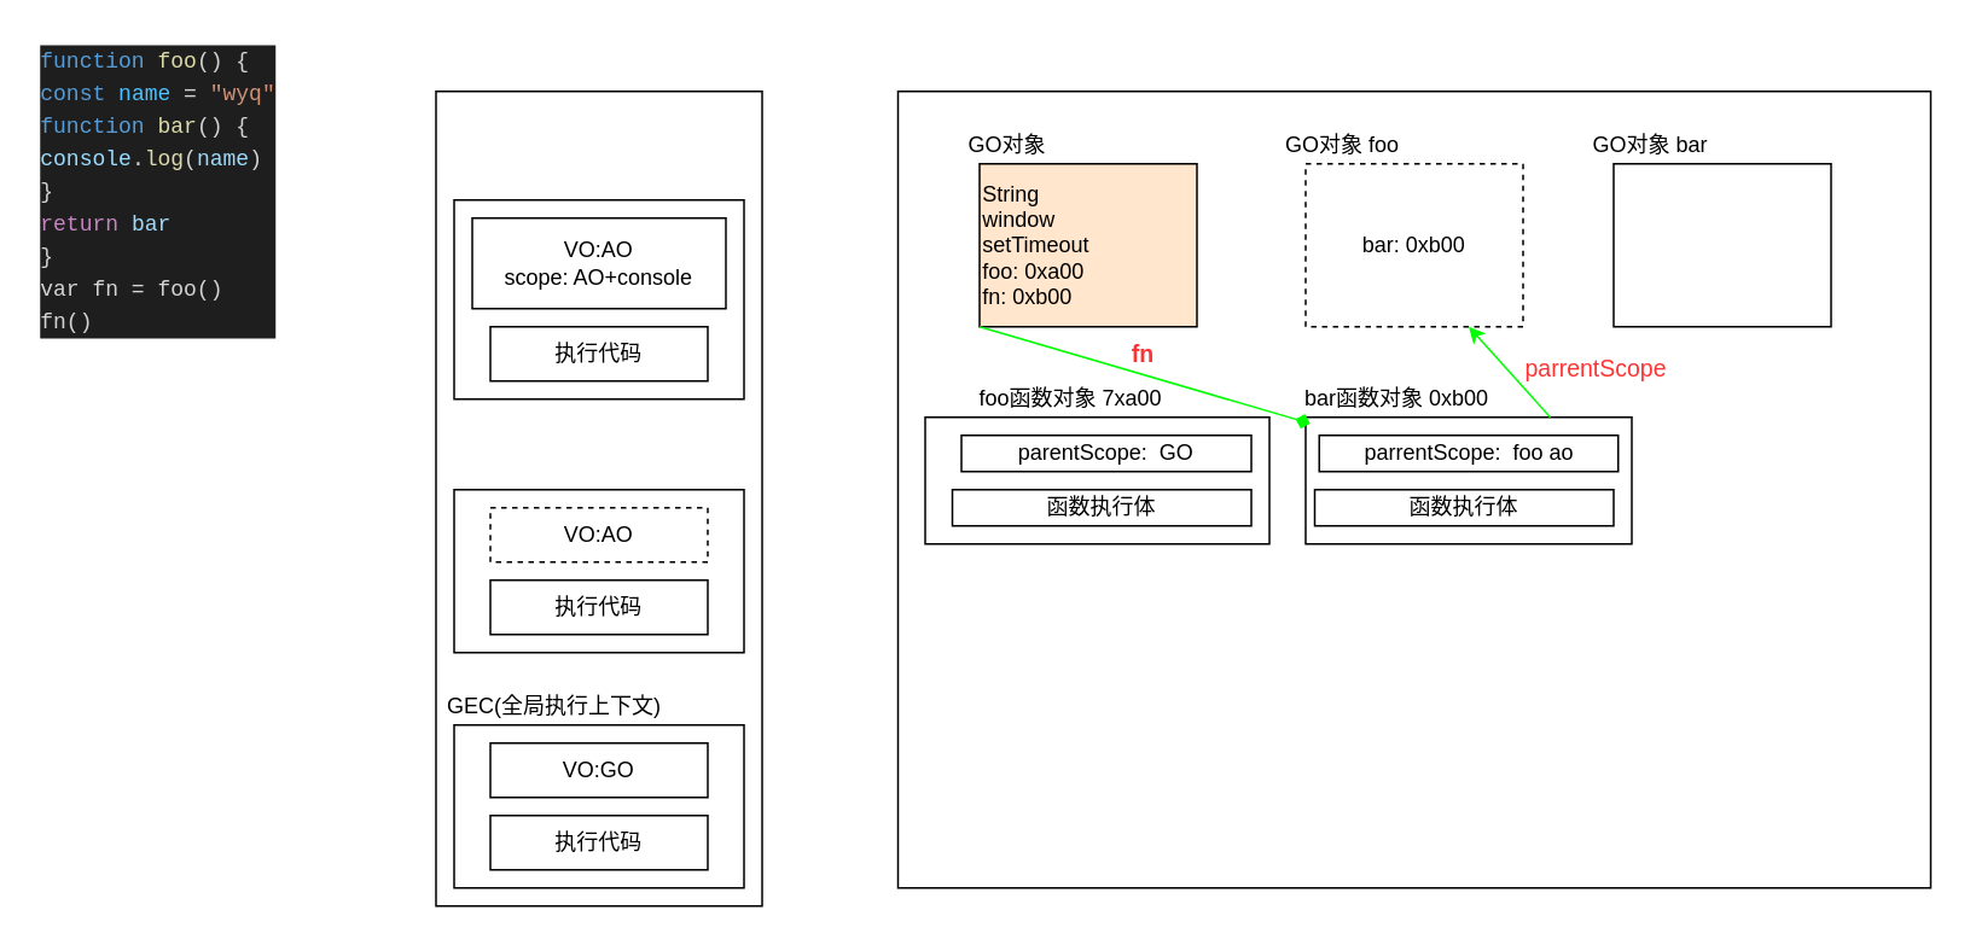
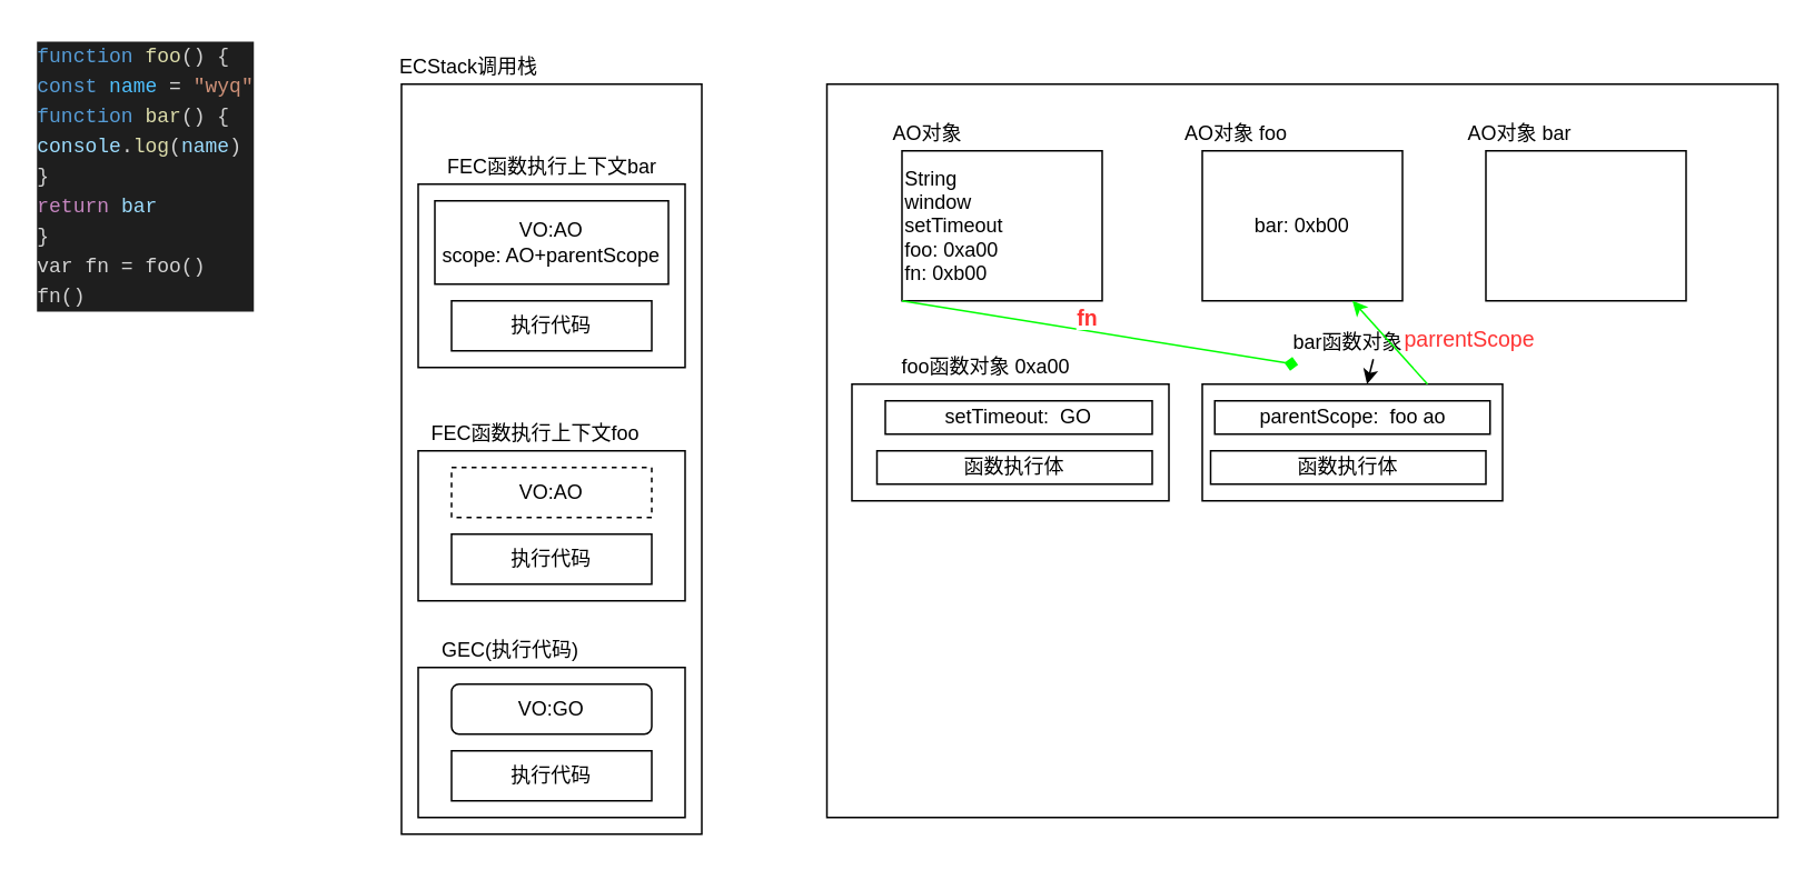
  <mxCell id="0" />
  <mxCell id="1" parent="0" />
  <mxCell id="2" value="&lt;div style=&quot;color: rgb(212 , 212 , 212) ; background-color: rgb(30 , 30 , 30) ; font-family: &amp;#34;menlo&amp;#34; , &amp;#34;monaco&amp;#34; , &amp;#34;courier new&amp;#34; , monospace ; line-height: 18px&quot;&gt;&lt;div&gt;&lt;div&gt;&lt;span style=&quot;color: rgb(86 , 156 , 214)&quot;&gt;function&lt;/span&gt;&amp;nbsp;&lt;span style=&quot;color: rgb(220 , 220 , 170)&quot;&gt;foo&lt;/span&gt;() {&lt;/div&gt;&lt;div&gt;&lt;span style=&quot;color: rgb(86 , 156 , 214)&quot;&gt;const&lt;/span&gt;&amp;nbsp;&lt;span style=&quot;color: rgb(79 , 193 , 255)&quot;&gt;name&lt;/span&gt;&amp;nbsp;=&amp;nbsp;&lt;span style=&quot;color: rgb(206 , 145 , 120)&quot;&gt;&quot;wyq&quot;&lt;/span&gt;&lt;/div&gt;&lt;div&gt;&lt;span style=&quot;color: rgb(86 , 156 , 214)&quot;&gt;function&lt;/span&gt;&amp;nbsp;&lt;span style=&quot;color: rgb(220 , 220 , 170)&quot;&gt;bar&lt;/span&gt;() {&lt;/div&gt;&lt;div&gt;&lt;span style=&quot;color: rgb(156 , 220 , 254)&quot;&gt;console&lt;/span&gt;.&lt;span style=&quot;color: rgb(220 , 220 , 170)&quot;&gt;log&lt;/span&gt;(&lt;span style=&quot;color: rgb(156 , 220 , 254)&quot;&gt;name&lt;/span&gt;)&lt;/div&gt;&lt;div&gt;}&lt;/div&gt;&lt;div&gt;&lt;span style=&quot;color: rgb(197 , 134 , 192)&quot;&gt;return&lt;/span&gt;&amp;nbsp;&lt;span style=&quot;color: rgb(156 , 220 , 254)&quot;&gt;bar&lt;/span&gt;&lt;/div&gt;&lt;div&gt;}&lt;/div&gt;&lt;/div&gt;&lt;div&gt;var fn = foo()&lt;/div&gt;&lt;div&gt;fn()&lt;/div&gt;&lt;/div&gt;" style="text;html=1;align=left;verticalAlign=middle;resizable=0;points=[];autosize=1;strokeColor=none;fillColor=none;" vertex="1" parent="1"><mxGeometry x="20" y="20" width="150" height="170" as="geometry" /></mxCell>
  <mxCell id="3" value="" style="rounded=0;whiteSpace=wrap;html=1;" vertex="1" parent="1"><mxGeometry x="240" y="50" width="180" height="450" as="geometry" /></mxCell>
+ <mxCell id="4" value="ECStack调用栈" style="text;html=1;align=center;verticalAlign=middle;resizable=0;points=[];autosize=1;strokeColor=none;fillColor=none;" vertex="1" parent="1"><mxGeometry x="230" y="30" width="100" height="20" as="geometry" /></mxCell>
  <mxCell id="5" value="" style="rounded=0;whiteSpace=wrap;html=1;" vertex="1" parent="1"><mxGeometry x="250" y="400" width="160" height="90" as="geometry" /></mxCell>
- <mxCell id="6" value="VO:GO" style="rounded=0;whiteSpace=wrap;html=1;" vertex="1" parent="1"><mxGeometry x="270" y="410" width="120" height="30" as="geometry" /></mxCell>
+ <mxCell id="6" value="VO:GO" style="whiteSpace=wrap;html=1;rounded=1;" vertex="1" parent="1"><mxGeometry x="270" y="410" width="120" height="30" as="geometry" /></mxCell>
  <mxCell id="7" value="执行代码" style="rounded=0;whiteSpace=wrap;html=1;" vertex="1" parent="1"><mxGeometry x="270" y="450" width="120" height="30" as="geometry" /></mxCell>
- <mxCell id="8" value="GEC(全局执行上下文)" style="text;html=1;align=center;verticalAlign=middle;resizable=0;points=[];autosize=1;strokeColor=none;fillColor=none;" vertex="1" parent="1"><mxGeometry x="240" y="380" width="130" height="20" as="geometry" /></mxCell>
+ <mxCell id="8" value="GEC(执行代码)" style="text;html=1;align=center;verticalAlign=middle;resizable=0;points=[];autosize=1;strokeColor=none;fillColor=none;" vertex="1" parent="1"><mxGeometry x="240" y="380" width="130" height="20" as="geometry" /></mxCell>
  <mxCell id="9" value="" style="rounded=0;whiteSpace=wrap;html=1;" vertex="1" parent="1"><mxGeometry x="495" y="50" width="570" height="440" as="geometry" /></mxCell>
- <mxCell id="10" value="String&lt;br&gt;window&lt;br&gt;setTimeout&lt;br&gt;foo: 0xa00&lt;br&gt;fn: 0xb00" style="rounded=0;whiteSpace=wrap;html=1;align=left;fillColor=#ffe6cc;" vertex="1" parent="1"><mxGeometry x="540" y="90" width="120" height="90" as="geometry" /></mxCell>
- <mxCell id="11" value="bar: 0xb00" style="rounded=0;whiteSpace=wrap;html=1;dashed=1;" vertex="1" parent="1"><mxGeometry x="720" y="90" width="120" height="90" as="geometry" /></mxCell>
- <mxCell id="12" value="GO对象" style="text;html=1;align=center;verticalAlign=middle;resizable=0;points=[];autosize=1;strokeColor=none;fillColor=none;" vertex="1" parent="1"><mxGeometry x="525" y="70" width="60" height="20" as="geometry" /></mxCell>
- <mxCell id="13" value="GO对象 foo" style="text;html=1;align=center;verticalAlign=middle;resizable=0;points=[];autosize=1;strokeColor=none;fillColor=none;" vertex="1" parent="1"><mxGeometry x="700" y="70" width="80" height="20" as="geometry" /></mxCell>
+ <mxCell id="10" value="String&lt;br&gt;window&lt;br&gt;setTimeout&lt;br&gt;foo: 0xa00&lt;br&gt;fn: 0xb00" style="rounded=0;whiteSpace=wrap;html=1;align=left;" vertex="1" parent="1"><mxGeometry x="540" y="90" width="120" height="90" as="geometry" /></mxCell>
+ <mxCell id="11" value="bar: 0xb00" style="rounded=0;whiteSpace=wrap;html=1;" vertex="1" parent="1"><mxGeometry x="720" y="90" width="120" height="90" as="geometry" /></mxCell>
+ <mxCell id="12" value="AO对象" style="text;html=1;align=center;verticalAlign=middle;resizable=0;points=[];autosize=1;strokeColor=none;fillColor=none;" vertex="1" parent="1"><mxGeometry x="525" y="70" width="60" height="20" as="geometry" /></mxCell>
+ <mxCell id="13" value="AO对象 foo" style="text;html=1;align=center;verticalAlign=middle;resizable=0;points=[];autosize=1;strokeColor=none;fillColor=none;" vertex="1" parent="1"><mxGeometry x="700" y="70" width="80" height="20" as="geometry" /></mxCell>
  <mxCell id="14" value="" style="rounded=0;whiteSpace=wrap;html=1;" vertex="1" parent="1"><mxGeometry x="720" y="230" width="180" height="70" as="geometry" /></mxCell>
  <mxCell id="15" value="" style="rounded=0;whiteSpace=wrap;html=1;" vertex="1" parent="1"><mxGeometry x="510" y="230" width="190" height="70" as="geometry" /></mxCell>
- <mxCell id="16" value="foo函数对象 7xa00" style="text;html=1;align=center;verticalAlign=middle;resizable=0;points=[];autosize=1;strokeColor=none;fillColor=none;" vertex="1" parent="1"><mxGeometry x="530" y="210" width="120" height="20" as="geometry" /></mxCell>
+ <mxCell id="16" value="foo函数对象 0xa00" style="text;html=1;align=center;verticalAlign=middle;resizable=0;points=[];autosize=1;strokeColor=none;fillColor=none;" vertex="1" parent="1"><mxGeometry x="530" y="210" width="120" height="20" as="geometry" /></mxCell>
  <mxCell id="17" value="" style="edgeStyle=none;html=1;" edge="1" parent="1" source="18" target="14"><mxGeometry relative="1" as="geometry" /></mxCell>
- <mxCell id="18" value="bar函数对象 0xb00" style="text;html=1;align=center;verticalAlign=middle;resizable=0;points=[];autosize=1;strokeColor=none;fillColor=none;" vertex="1" parent="1"><mxGeometry x="710" y="210" width="120" height="20" as="geometry" /></mxCell>
+ <mxCell id="18" value="bar函数对象 0xb00" style="text;html=1;align=center;verticalAlign=middle;resizable=0;points=[];autosize=1;strokeColor=none;fillColor=none;" vertex="1" parent="1"><mxGeometry x="765" y="195" width="120" height="20" as="geometry" /></mxCell>
  <mxCell id="19" value="" style="rounded=0;whiteSpace=wrap;html=1;" vertex="1" parent="1"><mxGeometry x="250" y="270" width="160" height="90" as="geometry" /></mxCell>
+ <mxCell id="20" value="FEC函数执行上下文foo" style="text;html=1;align=center;verticalAlign=middle;resizable=0;points=[];autosize=1;strokeColor=none;fillColor=none;" vertex="1" parent="1"><mxGeometry x="250" y="250" width="140" height="20" as="geometry" /></mxCell>
  <mxCell id="21" value="" style="rounded=0;whiteSpace=wrap;html=1;" vertex="1" parent="1"><mxGeometry x="890" y="90" width="120" height="90" as="geometry" /></mxCell>
- <mxCell id="22" value="GO对象 bar" style="text;html=1;align=center;verticalAlign=middle;resizable=0;points=[];autosize=1;strokeColor=none;fillColor=none;" vertex="1" parent="1"><mxGeometry x="870" y="70" width="80" height="20" as="geometry" /></mxCell>
+ <mxCell id="22" value="AO对象 bar" style="text;html=1;align=center;verticalAlign=middle;resizable=0;points=[];autosize=1;strokeColor=none;fillColor=none;" vertex="1" parent="1"><mxGeometry x="870" y="70" width="80" height="20" as="geometry" /></mxCell>
  <mxCell id="23" value="VO:AO" style="rounded=0;whiteSpace=wrap;html=1;dashed=1;" vertex="1" parent="1"><mxGeometry x="270" y="280" width="120" height="30" as="geometry" /></mxCell>
  <mxCell id="24" value="执行代码" style="rounded=0;whiteSpace=wrap;html=1;" vertex="1" parent="1"><mxGeometry x="270" y="320" width="120" height="30" as="geometry" /></mxCell>
  <mxCell id="25" value="" style="rounded=0;whiteSpace=wrap;html=1;" vertex="1" parent="1"><mxGeometry x="250" y="110" width="160" height="110" as="geometry" /></mxCell>
- <mxCell id="26" value="VO:AO&lt;br&gt;scope: AO+console" style="rounded=0;whiteSpace=wrap;html=1;align=center;" vertex="1" parent="1"><mxGeometry x="260" y="120" width="140" height="50" as="geometry" /></mxCell>
+ <mxCell id="26" value="VO:AO&lt;br&gt;scope: AO+parentScope" style="rounded=0;whiteSpace=wrap;html=1;align=center;" vertex="1" parent="1"><mxGeometry x="260" y="120" width="140" height="50" as="geometry" /></mxCell>
  <mxCell id="27" value="执行代码" style="rounded=0;whiteSpace=wrap;html=1;" vertex="1" parent="1"><mxGeometry x="270" y="180" width="120" height="30" as="geometry" /></mxCell>
+ <mxCell id="28" value="FEC函数执行上下文bar" style="text;html=1;align=center;verticalAlign=middle;resizable=0;points=[];autosize=1;strokeColor=none;fillColor=none;" vertex="1" parent="1"><mxGeometry x="260" y="90" width="140" height="20" as="geometry" /></mxCell>
  <mxCell id="29" value="函数执行体" style="rounded=0;whiteSpace=wrap;html=1;" vertex="1" parent="1"><mxGeometry x="725" y="270" width="165" height="20" as="geometry" /></mxCell>
- <mxCell id="30" value="parrentScope:&amp;nbsp; foo ao" style="rounded=0;whiteSpace=wrap;html=1;" vertex="1" parent="1"><mxGeometry x="727.5" y="240" width="165" height="20" as="geometry" /></mxCell>
+ <mxCell id="30" value="parentScope:&amp;nbsp; foo ao" style="rounded=0;whiteSpace=wrap;html=1;" vertex="1" parent="1"><mxGeometry x="727.5" y="240" width="165" height="20" as="geometry" /></mxCell>
  <mxCell id="31" value="" style="endArrow=diamond;html=1;exitX=0;exitY=1;exitDx=0;exitDy=0;entryX=0.104;entryY=1.172;entryDx=0;entryDy=0;entryPerimeter=0;fontColor=#FFFFCC;strokeColor=#00FF00;" edge="1" parent="1" source="10" target="18"><mxGeometry width="50" height="50" relative="1" as="geometry"><mxPoint x="530" y="300" as="sourcePoint" /><mxPoint x="580" y="250" as="targetPoint" /></mxGeometry></mxCell>
  <mxCell id="32" value="&lt;font size=&quot;1&quot; color=&quot;#ff3333&quot;&gt;&lt;b style=&quot;font-size: 13px&quot;&gt;fn&lt;/b&gt;&lt;/font&gt;" style="edgeLabel;html=1;align=center;verticalAlign=middle;resizable=0;points=[];fontColor=#FFFFCC;" vertex="1" connectable="0" parent="31"><mxGeometry x="-0.221" y="1" relative="1" as="geometry"><mxPoint x="18" y="-5" as="offset" /></mxGeometry></mxCell>
  <mxCell id="33" value="" style="endArrow=classic;html=1;fontSize=13;fontColor=#FF3333;strokeColor=#00FF00;exitX=0.75;exitY=0;exitDx=0;exitDy=0;entryX=0.75;entryY=1;entryDx=0;entryDy=0;" edge="1" parent="1" source="14" target="11"><mxGeometry width="50" height="50" relative="1" as="geometry"><mxPoint x="530" y="300" as="sourcePoint" /><mxPoint x="580" y="250" as="targetPoint" /></mxGeometry></mxCell>
  <mxCell id="34" value="parrentScope" style="edgeLabel;html=1;align=center;verticalAlign=middle;resizable=0;points=[];fontSize=13;fontColor=#FF3333;" vertex="1" connectable="0" parent="33"><mxGeometry x="-0.006" y="-4" relative="1" as="geometry"><mxPoint x="44" as="offset" /></mxGeometry></mxCell>
- <mxCell id="35" value="parentScope:&amp;nbsp; GO" style="rounded=0;whiteSpace=wrap;html=1;" vertex="1" parent="1"><mxGeometry x="530" y="240" width="160" height="20" as="geometry" /></mxCell>
+ <mxCell id="35" value="setTimeout:&amp;nbsp; GO" style="rounded=0;whiteSpace=wrap;html=1;" vertex="1" parent="1"><mxGeometry x="530" y="240" width="160" height="20" as="geometry" /></mxCell>
  <mxCell id="36" value="函数执行体" style="rounded=0;whiteSpace=wrap;html=1;" vertex="1" parent="1"><mxGeometry x="525" y="270" width="165" height="20" as="geometry" /></mxCell>
